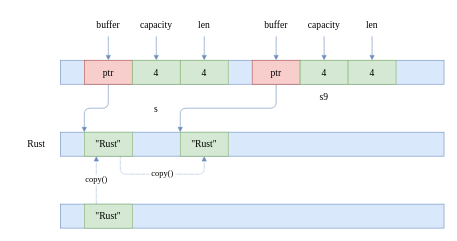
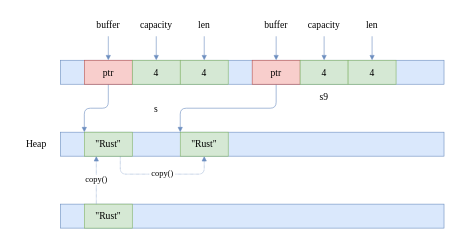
  <mxCell id="0" />
  <mxCell id="1" parent="0" />
  <mxCell id="2" value="" style="rounded=0;whiteSpace=wrap;html=1;shadow=0;strokeColor=#6c8ebf;strokeWidth=1;fontFamily=Ubuntu;fontSize=16;fontStyle=0;fillColor=#dae8fc;" vertex="1" parent="1"><mxGeometry x="100" y="100" width="640" height="40" as="geometry" /></mxCell>
  <mxCell id="3" value="" style="rounded=0;whiteSpace=wrap;html=1;shadow=0;strokeColor=#6c8ebf;strokeWidth=1;fontFamily=Ubuntu;fontSize=16;fontStyle=0;fillColor=#dae8fc;" vertex="1" parent="1"><mxGeometry x="100" y="220" width="640" height="40" as="geometry" /></mxCell>
- <mxCell id="4" value="Rust" style="text;html=1;align=center;verticalAlign=middle;whiteSpace=wrap;rounded=0;fontFamily=Ubuntu;fontSize=16;fontStyle=0;" vertex="1" parent="1"><mxGeometry x="20" y="220" width="80" height="40" as="geometry" /></mxCell>
+ <mxCell id="4" value="Heap" style="text;html=1;align=center;verticalAlign=middle;whiteSpace=wrap;rounded=0;fontFamily=Ubuntu;fontSize=16;fontStyle=0;" vertex="1" parent="1"><mxGeometry x="20" y="220" width="80" height="40" as="geometry" /></mxCell>
  <mxCell id="5" style="edgeStyle=orthogonalEdgeStyle;rounded=1;orthogonalLoop=1;jettySize=auto;html=1;entryX=0;entryY=0;entryDx=0;entryDy=0;shadow=0;strokeColor=#6c8ebf;strokeWidth=1;fontFamily=Ubuntu;fontSize=14;fontStyle=0;endArrow=block;endFill=1;fillColor=#dae8fc;" edge="1" parent="1" source="6" target="14"><mxGeometry relative="1" as="geometry" /></mxCell>
  <mxCell id="6" value="ptr" style="rounded=0;whiteSpace=wrap;html=1;shadow=0;strokeColor=#b85450;strokeWidth=1;fontFamily=Ubuntu;fontSize=16;fontStyle=0;fillColor=#f8cecc;" vertex="1" parent="1"><mxGeometry x="140" y="100" width="80" height="40" as="geometry" /></mxCell>
  <mxCell id="7" value="4" style="rounded=0;whiteSpace=wrap;html=1;shadow=0;strokeColor=#82b366;strokeWidth=1;fontFamily=Ubuntu;fontSize=16;fontStyle=0;fillColor=#d5e8d4;" vertex="1" parent="1"><mxGeometry x="220" y="100" width="80" height="40" as="geometry" /></mxCell>
  <mxCell id="8" value="4" style="rounded=0;whiteSpace=wrap;html=1;shadow=0;strokeColor=#82b366;strokeWidth=1;fontFamily=Ubuntu;fontSize=16;fontStyle=0;fillColor=#d5e8d4;" vertex="1" parent="1"><mxGeometry x="300" y="100" width="80" height="40" as="geometry" /></mxCell>
  <mxCell id="9" style="edgeStyle=orthogonalEdgeStyle;rounded=1;orthogonalLoop=1;jettySize=auto;html=1;entryX=0;entryY=0;entryDx=0;entryDy=0;shadow=0;strokeColor=#6c8ebf;strokeWidth=1;fontFamily=Ubuntu;fontSize=14;fontStyle=0;endArrow=block;endFill=1;fillColor=#dae8fc;" edge="1" parent="1" source="10" target="15"><mxGeometry relative="1" as="geometry"><Array as="points"><mxPoint x="460" y="180" /><mxPoint x="300" y="180" /></Array></mxGeometry></mxCell>
  <mxCell id="10" value="ptr" style="rounded=0;whiteSpace=wrap;html=1;shadow=0;strokeColor=#b85450;strokeWidth=1;fontFamily=Ubuntu;fontSize=16;fontStyle=0;fillColor=#f8cecc;" vertex="1" parent="1"><mxGeometry x="420" y="100" width="80" height="40" as="geometry" /></mxCell>
  <mxCell id="11" value="4" style="rounded=0;whiteSpace=wrap;html=1;shadow=0;strokeColor=#82b366;strokeWidth=1;fontFamily=Ubuntu;fontSize=16;fontStyle=0;fillColor=#d5e8d4;" vertex="1" parent="1"><mxGeometry x="500" y="100" width="80" height="40" as="geometry" /></mxCell>
  <mxCell id="12" value="4" style="rounded=0;whiteSpace=wrap;html=1;shadow=0;strokeColor=#82b366;strokeWidth=1;fontFamily=Ubuntu;fontSize=16;fontStyle=0;fillColor=#d5e8d4;" vertex="1" parent="1"><mxGeometry x="580" y="100" width="80" height="40" as="geometry" /></mxCell>
  <mxCell id="13" value="&amp;nbsp;copy()&amp;nbsp;" style="edgeStyle=orthogonalEdgeStyle;rounded=1;orthogonalLoop=1;jettySize=auto;html=1;entryX=0.5;entryY=1;entryDx=0;entryDy=0;shadow=0;strokeColor=#6c8ebf;strokeWidth=1;fontFamily=Ubuntu;fontSize=14;fontStyle=0;endArrow=block;endFill=1;fillColor=#dae8fc;exitX=0.75;exitY=1;exitDx=0;exitDy=0;dashed=1;dashPattern=1 1;" edge="1" parent="1" source="14" target="15"><mxGeometry relative="1" as="geometry"><Array as="points"><mxPoint x="200" y="290" /><mxPoint x="340" y="290" /></Array><mxPoint as="offset" /></mxGeometry></mxCell>
  <mxCell id="14" value="&quot;Rust&quot;" style="rounded=0;whiteSpace=wrap;html=1;shadow=0;strokeColor=#82b366;strokeWidth=1;fontFamily=Ubuntu;fontSize=16;fontStyle=0;fillColor=#d5e8d4;" vertex="1" parent="1"><mxGeometry x="140" y="220" width="80" height="40" as="geometry" /></mxCell>
  <mxCell id="15" value="&quot;Rust&quot;" style="rounded=0;whiteSpace=wrap;html=1;shadow=0;strokeColor=#82b366;strokeWidth=1;fontFamily=Ubuntu;fontSize=16;fontStyle=0;fillColor=#d5e8d4;" vertex="1" parent="1"><mxGeometry x="300" y="220" width="80" height="40" as="geometry" /></mxCell>
  <mxCell id="16" value="s" style="text;html=1;align=center;verticalAlign=middle;whiteSpace=wrap;rounded=0;fontFamily=Ubuntu;fontSize=16;fontStyle=0;" vertex="1" parent="1"><mxGeometry x="220" y="160" width="80" height="40" as="geometry" /></mxCell>
  <mxCell id="17" value="s9" style="text;html=1;align=center;verticalAlign=middle;whiteSpace=wrap;rounded=0;fontFamily=Ubuntu;fontSize=16;fontStyle=0;" vertex="1" parent="1"><mxGeometry x="500" y="140" width="80" height="40" as="geometry" /></mxCell>
  <mxCell id="18" style="edgeStyle=orthogonalEdgeStyle;rounded=1;orthogonalLoop=1;jettySize=auto;html=1;entryX=0.5;entryY=0;entryDx=0;entryDy=0;shadow=0;strokeColor=#6c8ebf;strokeWidth=1;fontFamily=Ubuntu;fontSize=14;fontStyle=0;endArrow=block;endFill=1;fillColor=#dae8fc;" edge="1" parent="1" source="19" target="6"><mxGeometry relative="1" as="geometry" /></mxCell>
  <mxCell id="19" value="buffer" style="text;html=1;align=center;verticalAlign=middle;whiteSpace=wrap;rounded=0;fontFamily=Ubuntu;fontSize=16;fontStyle=0;" vertex="1" parent="1"><mxGeometry x="140" y="20" width="80" height="40" as="geometry" /></mxCell>
  <mxCell id="20" value="" style="group" vertex="1" connectable="0" parent="1"><mxGeometry x="20" y="340" width="720" height="40" as="geometry" /></mxCell>
  <mxCell id="21" value="" style="rounded=0;whiteSpace=wrap;html=1;shadow=0;strokeColor=#6c8ebf;strokeWidth=1;fontFamily=Ubuntu;fontSize=16;fontStyle=0;fillColor=#dae8fc;" vertex="1" parent="20"><mxGeometry x="80" width="640" height="40" as="geometry" /></mxCell>
  <mxCell id="22" value="&quot;Rust&quot;" style="rounded=0;whiteSpace=wrap;html=1;shadow=0;strokeColor=#82b366;strokeWidth=1;fontFamily=Ubuntu;fontSize=16;fontStyle=0;fillColor=#d5e8d4;" vertex="1" parent="20"><mxGeometry x="120" width="80" height="40" as="geometry" /></mxCell>
  <mxCell id="23" value="copy()" style="edgeStyle=orthogonalEdgeStyle;rounded=1;orthogonalLoop=1;jettySize=auto;html=1;entryX=0.25;entryY=1;entryDx=0;entryDy=0;shadow=0;strokeColor=#6c8ebf;strokeWidth=1;fontFamily=Ubuntu;fontSize=14;fontStyle=0;endArrow=block;endFill=1;fillColor=#dae8fc;dashed=1;dashPattern=1 1;exitX=0.25;exitY=0;exitDx=0;exitDy=0;" edge="1" parent="1" source="22" target="14"><mxGeometry relative="1" as="geometry" /></mxCell>
  <mxCell id="24" style="edgeStyle=orthogonalEdgeStyle;rounded=1;orthogonalLoop=1;jettySize=auto;html=1;shadow=0;strokeColor=#6c8ebf;strokeWidth=1;fontFamily=Ubuntu;fontSize=14;fontStyle=0;endArrow=block;endFill=1;fillColor=#dae8fc;" edge="1" parent="1" source="25" target="7"><mxGeometry relative="1" as="geometry" /></mxCell>
  <mxCell id="25" value="capacity" style="text;html=1;align=center;verticalAlign=middle;whiteSpace=wrap;rounded=0;fontFamily=Ubuntu;fontSize=16;fontStyle=0;" vertex="1" parent="1"><mxGeometry x="220" y="20" width="80" height="40" as="geometry" /></mxCell>
  <mxCell id="26" style="edgeStyle=orthogonalEdgeStyle;rounded=1;orthogonalLoop=1;jettySize=auto;html=1;entryX=0.5;entryY=0;entryDx=0;entryDy=0;shadow=0;strokeColor=#6c8ebf;strokeWidth=1;fontFamily=Ubuntu;fontSize=14;fontStyle=0;endArrow=block;endFill=1;fillColor=#dae8fc;" edge="1" parent="1" source="27" target="8"><mxGeometry relative="1" as="geometry" /></mxCell>
  <mxCell id="27" value="len" style="text;html=1;align=center;verticalAlign=middle;whiteSpace=wrap;rounded=0;fontFamily=Ubuntu;fontSize=16;fontStyle=0;" vertex="1" parent="1"><mxGeometry x="300" y="20" width="80" height="40" as="geometry" /></mxCell>
  <mxCell id="28" style="edgeStyle=orthogonalEdgeStyle;rounded=1;orthogonalLoop=1;jettySize=auto;html=1;shadow=0;strokeColor=#6c8ebf;strokeWidth=1;fontFamily=Ubuntu;fontSize=14;fontStyle=0;endArrow=block;endFill=1;fillColor=#dae8fc;" edge="1" parent="1" source="29" target="10"><mxGeometry relative="1" as="geometry" /></mxCell>
  <mxCell id="29" value="buffer" style="text;html=1;align=center;verticalAlign=middle;whiteSpace=wrap;rounded=0;fontFamily=Ubuntu;fontSize=16;fontStyle=0;" vertex="1" parent="1"><mxGeometry x="420" y="20" width="80" height="40" as="geometry" /></mxCell>
  <mxCell id="30" style="edgeStyle=orthogonalEdgeStyle;rounded=1;orthogonalLoop=1;jettySize=auto;html=1;entryX=0.5;entryY=0;entryDx=0;entryDy=0;shadow=0;strokeColor=#6c8ebf;strokeWidth=1;fontFamily=Ubuntu;fontSize=14;fontStyle=0;endArrow=block;endFill=1;fillColor=#dae8fc;" edge="1" parent="1" source="31" target="11"><mxGeometry relative="1" as="geometry" /></mxCell>
  <mxCell id="31" value="capacity" style="text;html=1;align=center;verticalAlign=middle;whiteSpace=wrap;rounded=0;fontFamily=Ubuntu;fontSize=16;fontStyle=0;" vertex="1" parent="1"><mxGeometry x="500" y="20" width="80" height="40" as="geometry" /></mxCell>
  <mxCell id="32" style="edgeStyle=orthogonalEdgeStyle;rounded=1;orthogonalLoop=1;jettySize=auto;html=1;shadow=0;strokeColor=#6c8ebf;strokeWidth=1;fontFamily=Ubuntu;fontSize=14;fontStyle=0;endArrow=block;endFill=1;fillColor=#dae8fc;" edge="1" parent="1" source="33" target="12"><mxGeometry relative="1" as="geometry" /></mxCell>
  <mxCell id="33" value="len" style="text;html=1;align=center;verticalAlign=middle;whiteSpace=wrap;rounded=0;fontFamily=Ubuntu;fontSize=16;fontStyle=0;" vertex="1" parent="1"><mxGeometry x="580" y="20" width="80" height="40" as="geometry" /></mxCell>
